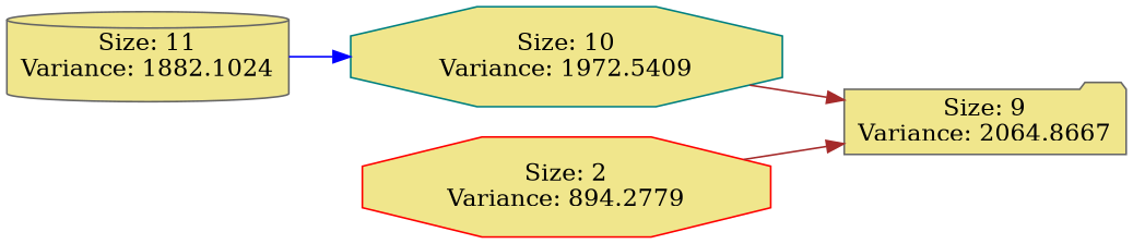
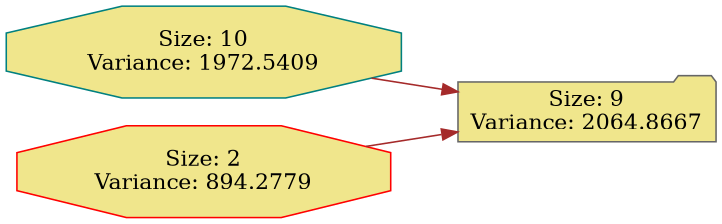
  digraph {
    L=2
    rankdir=LR
    node [color=gray40 fillcolor=khaki shape=octagon style=filled]
    edge [color=brown]
-   "Size: 11\nVariance: 1882.1024" [shape=cylinder]
    "Size: 10\nVariance: 1972.5409" [color=teal]
    "Size: 9\nVariance: 2064.8667" [shape=folder]
    "Size: 2\nVariance: 894.2779" [color=red]
-   "Size: 11\nVariance: 1882.1024" -> "Size: 10\nVariance: 1972.5409" [color=blue]
    "Size: 10\nVariance: 1972.5409" -> "Size: 9\nVariance: 2064.8667"
    "Size: 2\nVariance: 894.2779" -> "Size: 9\nVariance: 2064.8667"
  }
